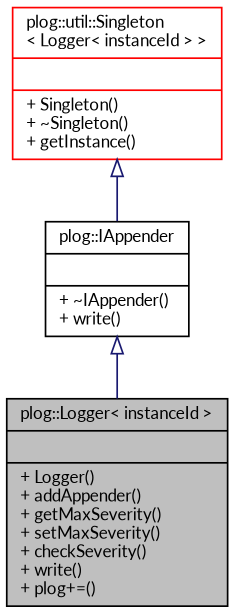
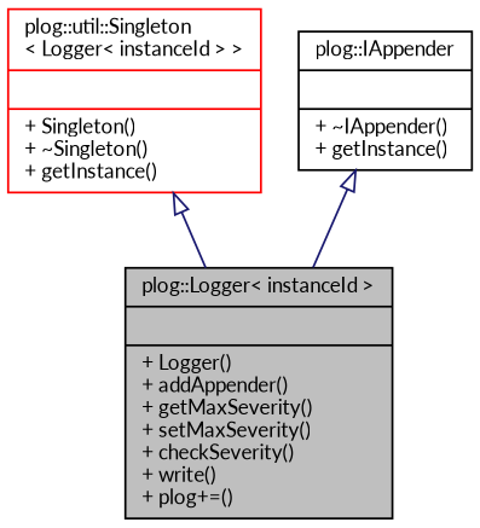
  digraph {
    fontname=Lato
    node [color=black fontname=Lato fontsize=10 shape=record]
    edge [arrowtail=onormal color=midnightblue dir=back fontname=Lato fontsize=10 labelfontname=Helvetica labelfontsize=10 style=solid]
    n1 [fillcolor=grey75 fontcolor=black height=0.2 label="{plog::Logger\< instanceId \>\n||+ Logger()\l+ addAppender()\l+ getMaxSeverity()\l+ setMaxSeverity()\l+ checkSeverity()\l+ write()\l+ plog+=()\l}" style=filled width=0.4]
    n2 [color=red height=0.2 label="{plog::util::Singleton\l\< Logger\< instanceId \> \>\n||+ Singleton()\l+ ~Singleton()\l+ getInstance()\l}" width=0.4]
-   n3 [height=0.2 label="{plog::IAppender\n||+ ~IAppender()\l+ write()\l}" width=0.4]
-   n2 -> n3
+   n3 [height=0.2 label="{plog::IAppender\n||+ ~IAppender()\l+ getInstance()\l}" width=0.4]
+   n2 -> n1
    n3 -> n1
  }
